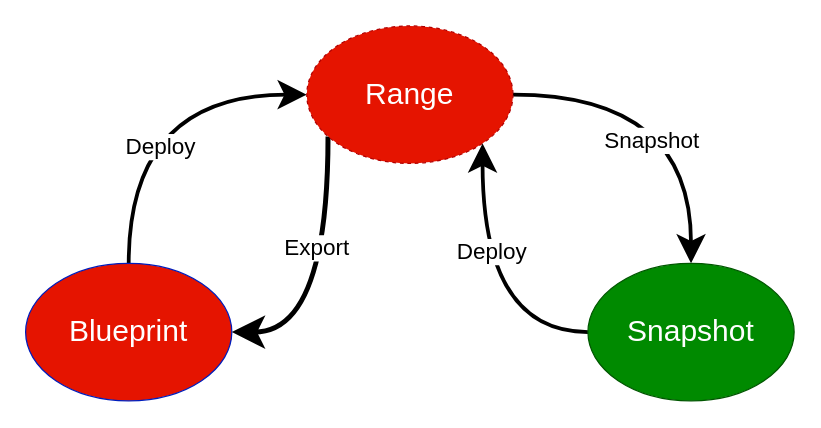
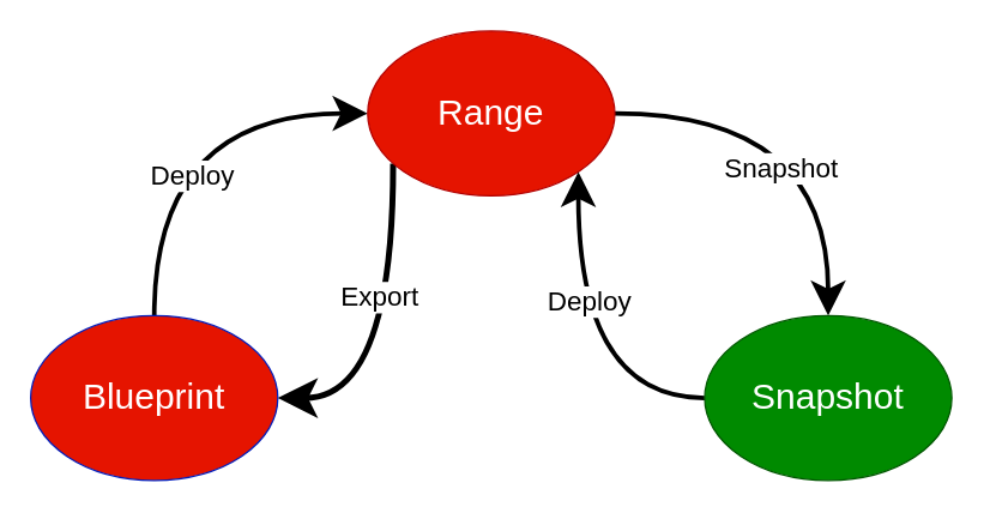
  <mxCell id="0" />
  <mxCell id="1" parent="0" />
  <mxCell id="2" style="edgeStyle=orthogonalEdgeStyle;rounded=0;orthogonalLoop=1;jettySize=auto;html=1;entryX=0;entryY=0.5;entryDx=0;entryDy=0;curved=1;endSize=14;strokeWidth=3;" parent="1" source="4" target="9" edge="1"><mxGeometry relative="1" as="geometry"><Array as="points"><mxPoint x="103" y="75" /></Array></mxGeometry></mxCell>
  <mxCell id="3" value="&lt;font style=&quot;font-size: 18px;&quot;&gt;Deploy&lt;/font&gt;" style="edgeLabel;html=1;align=center;verticalAlign=middle;resizable=0;points=[];" parent="2" vertex="1" connectable="0"><mxGeometry x="-0.324" y="-24" relative="1" as="geometry"><mxPoint x="1" as="offset" /></mxGeometry></mxCell>
  <mxCell id="4" value="&lt;font style=&quot;font-size: 24px;&quot;&gt;Blueprint&lt;/font&gt;" style="ellipse;whiteSpace=wrap;html=1;fillColor=#e51400;fontColor=#ffffff;strokeColor=#001DBC;" parent="1" vertex="1"><mxGeometry x="20" y="210" width="165" height="110" as="geometry" /></mxCell>
  <mxCell id="5" style="edgeStyle=orthogonalEdgeStyle;rounded=0;orthogonalLoop=1;jettySize=auto;html=1;entryX=0.5;entryY=0;entryDx=0;entryDy=0;curved=1;strokeWidth=3;endSize=14;" parent="1" source="9" target="12" edge="1"><mxGeometry relative="1" as="geometry" /></mxCell>
  <mxCell id="6" value="&lt;font style=&quot;font-size: 18px;&quot;&gt;Snapshot&lt;/font&gt;" style="edgeLabel;html=1;align=center;verticalAlign=middle;resizable=0;points=[];" parent="5" vertex="1" connectable="0"><mxGeometry x="0.288" y="-32" relative="1" as="geometry"><mxPoint as="offset" /></mxGeometry></mxCell>
  <mxCell id="7" style="edgeStyle=orthogonalEdgeStyle;rounded=0;orthogonalLoop=1;jettySize=auto;html=1;entryX=1;entryY=0.5;entryDx=0;entryDy=0;curved=1;endSize=14;startSize=6;strokeWidth=4;" parent="1" source="9" target="4" edge="1"><mxGeometry relative="1" as="geometry"><Array as="points"><mxPoint x="262" y="265" /></Array></mxGeometry></mxCell>
  <mxCell id="8" value="&lt;font style=&quot;font-size: 18px;&quot;&gt;Export&lt;/font&gt;" style="edgeLabel;html=1;align=center;verticalAlign=middle;resizable=0;points=[];" parent="7" vertex="1" connectable="0"><mxGeometry x="-0.24" y="-10" relative="1" as="geometry"><mxPoint as="offset" /></mxGeometry></mxCell>
- <mxCell id="9" value="&lt;font style=&quot;font-size: 24px;&quot;&gt;Range&lt;/font&gt;" style="ellipse;whiteSpace=wrap;html=1;fillColor=#e51400;fontColor=#ffffff;strokeColor=#B20000;dashed=1;" parent="1" vertex="1"><mxGeometry x="245" y="20" width="165" height="110" as="geometry" /></mxCell>
+ <mxCell id="9" value="&lt;font style=&quot;font-size: 24px;&quot;&gt;Range&lt;/font&gt;" style="ellipse;whiteSpace=wrap;html=1;fillColor=#e51400;fontColor=#ffffff;strokeColor=#B20000;" parent="1" vertex="1"><mxGeometry x="245" y="20" width="165" height="110" as="geometry" /></mxCell>
  <mxCell id="10" style="edgeStyle=orthogonalEdgeStyle;rounded=0;orthogonalLoop=1;jettySize=auto;html=1;entryX=1;entryY=1;entryDx=0;entryDy=0;curved=1;strokeWidth=3;endSize=14;" parent="1" source="12" target="9" edge="1"><mxGeometry relative="1" as="geometry"><Array as="points"><mxPoint x="386" y="265" /></Array></mxGeometry></mxCell>
  <mxCell id="11" value="&lt;font style=&quot;font-size: 18px;&quot;&gt;Deploy&lt;/font&gt;" style="edgeLabel;html=1;align=center;verticalAlign=middle;resizable=0;points=[];" parent="10" vertex="1" connectable="0"><mxGeometry x="0.267" y="-7" relative="1" as="geometry"><mxPoint as="offset" /></mxGeometry></mxCell>
  <mxCell id="12" value="&lt;font style=&quot;font-size: 24px;&quot;&gt;Snapshot&lt;/font&gt;" style="ellipse;whiteSpace=wrap;html=1;fillColor=light-dark(#008A00,#FFE066);strokeColor=#005700;fontColor=#ffffff;" parent="1" vertex="1"><mxGeometry x="470" y="210" width="165" height="110" as="geometry" /></mxCell>
